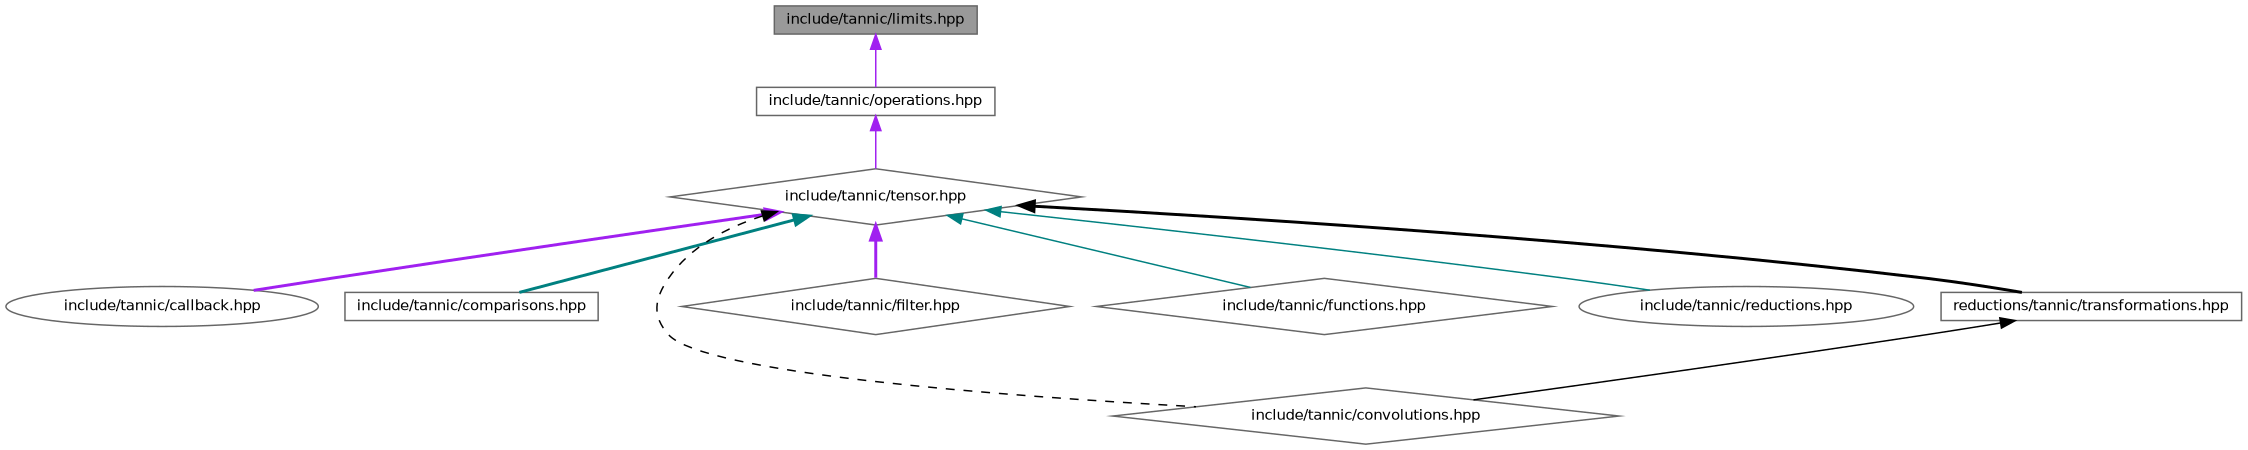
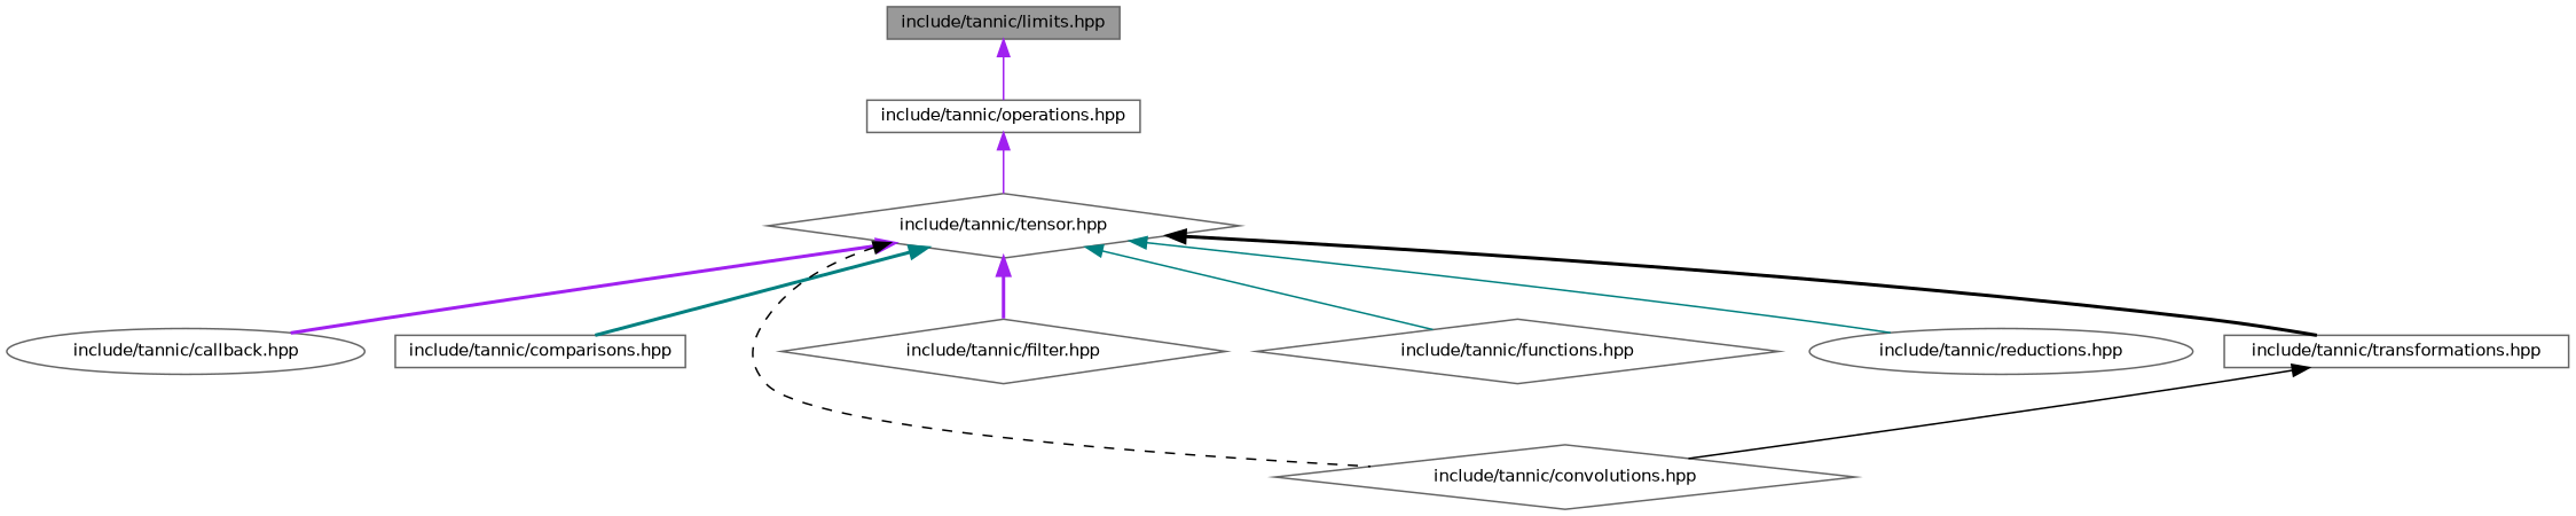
  digraph {
    node [color=grey40 fillcolor=white fontname=Helvetica fontsize=10 shape=box style=filled]
    edge [color=purple dir=back fontname=Helvetica fontsize=10 labelfontname=Helvetica labelfontsize=10 style=solid]
    n1 [color=gray40 fillcolor=grey60 fontcolor=black height=0.2 label="include/tannic/limits.hpp" width=0.4]
    n2 [height=0.2 label="include/tannic/operations.hpp" width=0.4]
    n3 [height=0.2 label="include/tannic/tensor.hpp" shape=diamond width=0.4]
    n4 [height=0.2 label="include/tannic/callback.hpp" shape=ellipse width=0.4]
    n5 [height=0.2 label="include/tannic/comparisons.hpp" width=0.4]
    n6 [height=0.2 label="include/tannic/convolutions.hpp" shape=diamond width=0.4]
    n7 [height=0.2 label="include/tannic/filter.hpp" shape=diamond width=0.4]
    n8 [height=0.2 label="include/tannic/functions.hpp" shape=diamond width=0.4]
    n9 [height=0.2 label="include/tannic/reductions.hpp" shape=ellipse width=0.4]
-   n10 [height=0.2 label="reductions/tannic/transformations.hpp" width=0.4]
+   n10 [height=0.2 label="include/tannic/transformations.hpp" width=0.4]
    n1 -> n2
    n2 -> n3
    n3 -> n4 [style=bold]
    n3 -> n5 [color=teal style=bold]
    n3 -> n6 [color=black style=dashed]
    n3 -> n7 [style=bold]
    n3 -> n8 [color=teal]
    n3 -> n9 [color=teal]
    n3 -> n10 [color=black style=bold]
    n10 -> n6 [color=black]
  }
